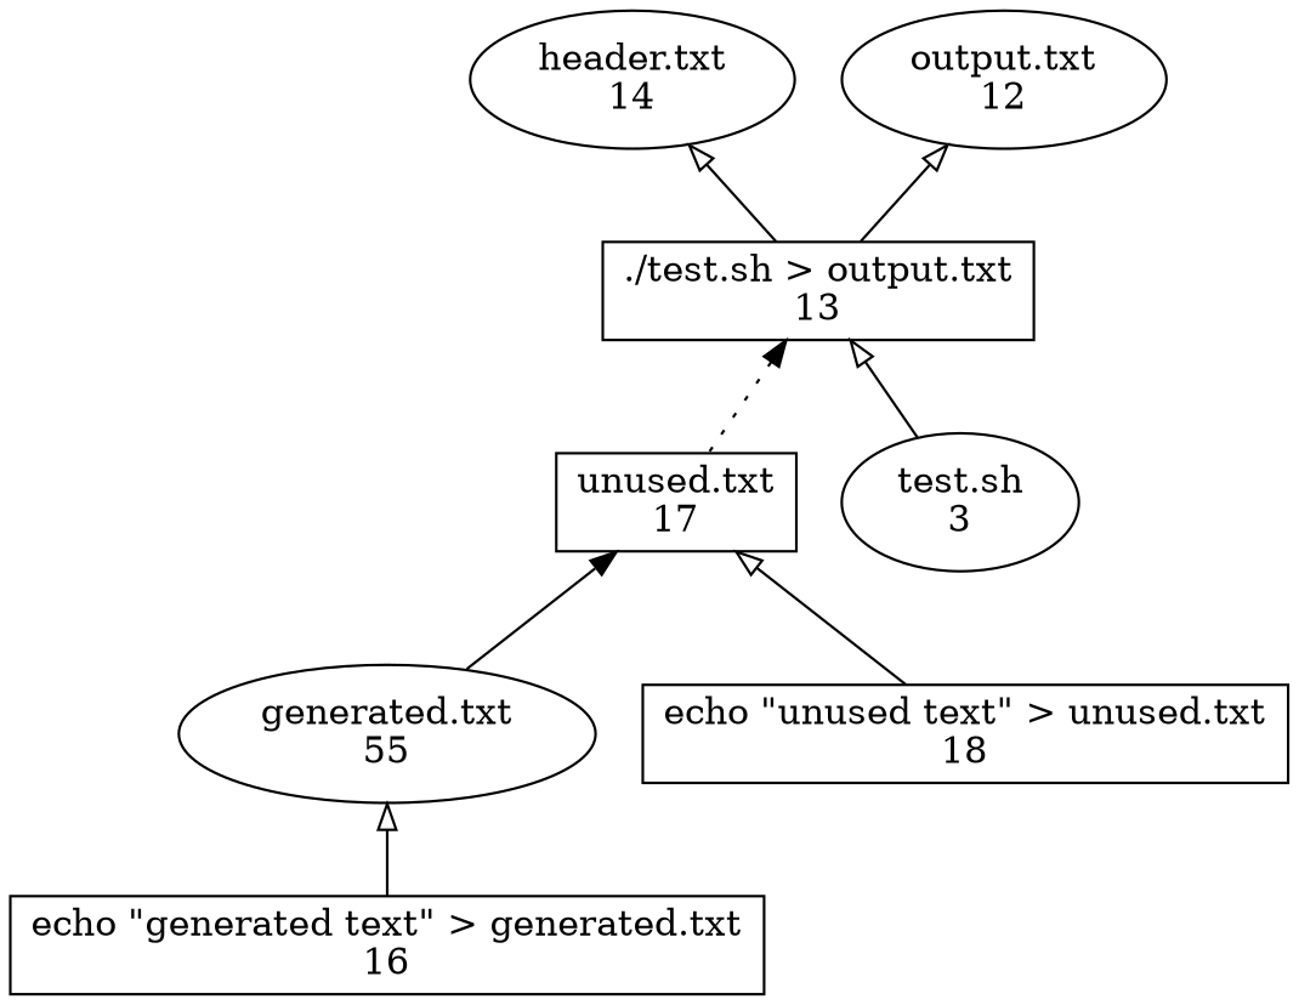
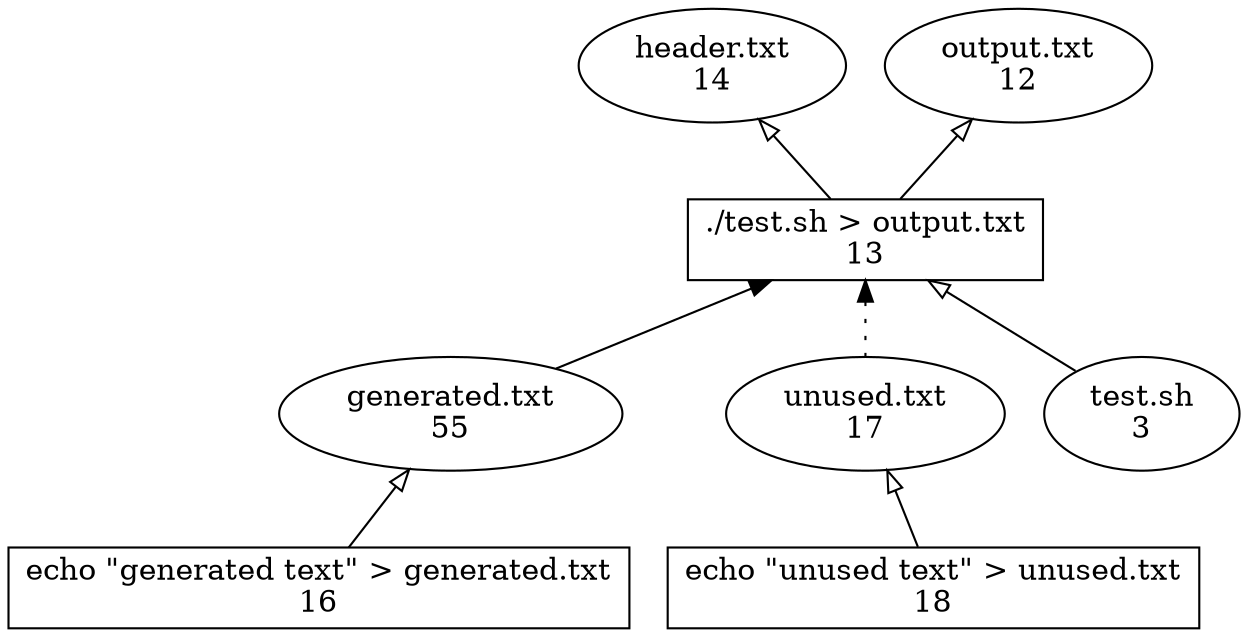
  digraph {
    node [color="#000000" fontcolor="#000000" shape=oval style=solid]
    edge [arrowtail=empty dir=back style=solid]
    n1 [label="./test.sh > output.txt\n13" shape=rectangle]
    n2 [label="generated.txt\n55"]
-   n3 [label="unused.txt\n17" shape=box]
+   n3 [label="unused.txt\n17"]
    n4 [label="test.sh\n3"]
    n5 [label="echo \"generated text\" > generated.txt\n16" shape=rectangle]
    n6 [label="echo \"unused text\" > unused.txt\n18" shape=rectangle]
    n7 [label="header.txt\n14"]
    n8 [label="output.txt\n12"]
-   n3 -> n2 [arrowtail=normal]
+   n1 -> n2 [arrowtail=normal]
    n1 -> n3 [arrowtail=normal style=dotted]
    n1 -> n4
    n2 -> n5
    n3 -> n6
    n7 -> n1
    n8 -> n1
  }
